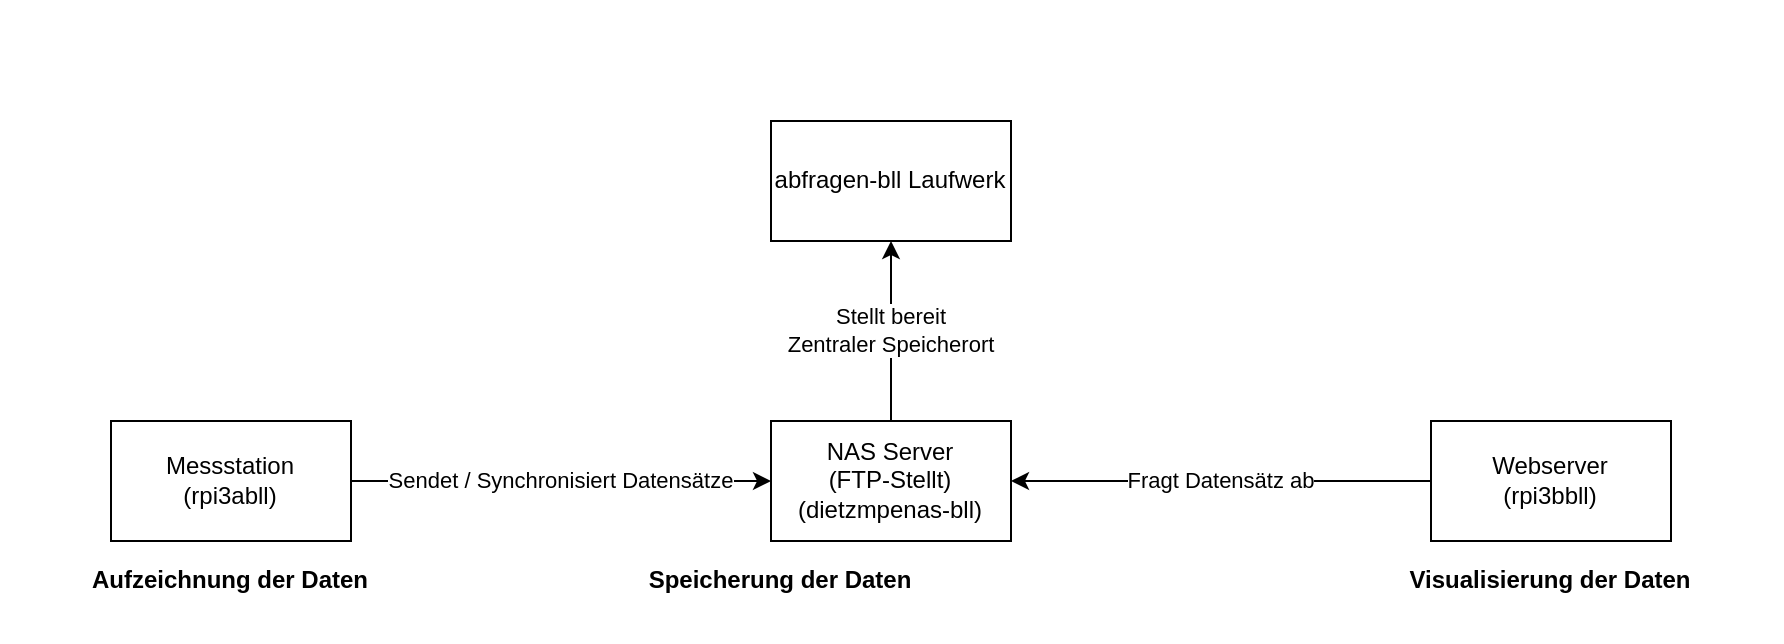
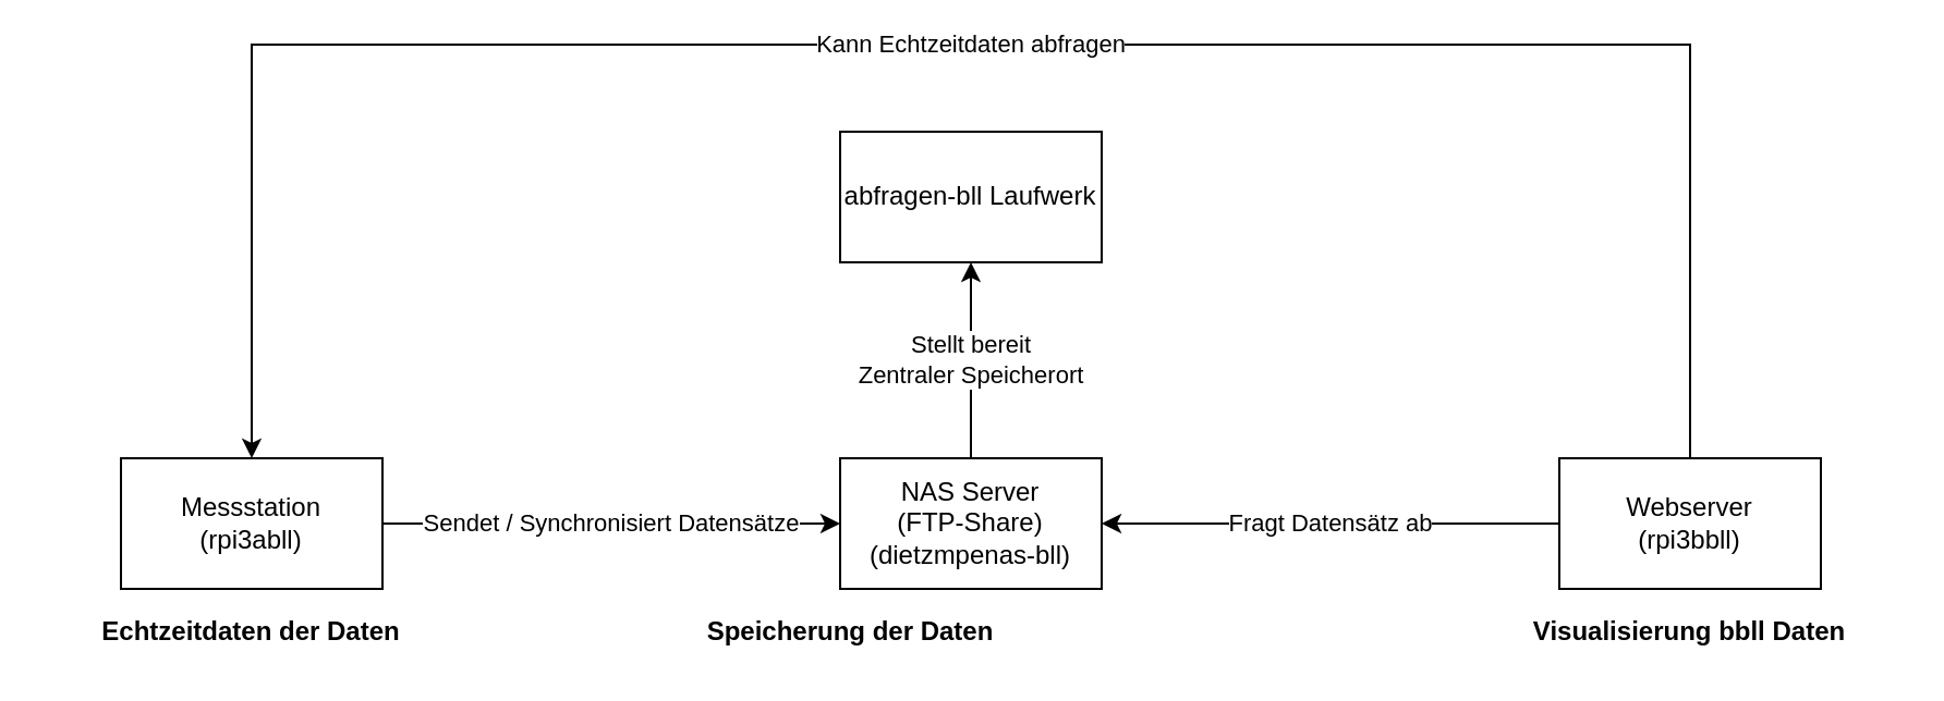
  <mxCell id="0" />
  <mxCell id="1" parent="0" />
  <mxCell id="2" value="Sendet / Synchronisiert Datensätze" style="edgeStyle=orthogonalEdgeStyle;rounded=0;orthogonalLoop=1;jettySize=auto;html=1;exitX=1;exitY=0.5;exitDx=0;exitDy=0;entryX=0;entryY=0.5;entryDx=0;entryDy=0;" parent="1" source="3" target="5" edge="1"><mxGeometry relative="1" as="geometry" /></mxCell>
  <mxCell id="3" value="Messstation&lt;br&gt;(rpi3abll)" style="rounded=0;whiteSpace=wrap;html=1;" parent="1" vertex="1"><mxGeometry x="55" y="210" width="120" height="60" as="geometry" /></mxCell>
  <mxCell id="4" value="Stellt bereit&lt;br&gt;Zentraler Speicherort" style="edgeStyle=orthogonalEdgeStyle;rounded=0;orthogonalLoop=1;jettySize=auto;html=1;exitX=0.5;exitY=0;exitDx=0;exitDy=0;entryX=0.5;entryY=1;entryDx=0;entryDy=0;" parent="1" source="5" target="9" edge="1"><mxGeometry relative="1" as="geometry" /></mxCell>
- <mxCell id="5" value="NAS Server&lt;br&gt;(FTP-Stellt)&lt;br&gt;(dietzmpenas-bll)" style="rounded=0;whiteSpace=wrap;html=1;" parent="1" vertex="1"><mxGeometry x="385" y="210" width="120" height="60" as="geometry" /></mxCell>
+ <mxCell id="5" value="NAS Server&lt;br&gt;(FTP-Share)&lt;br&gt;(dietzmpenas-bll)" style="rounded=0;whiteSpace=wrap;html=1;" parent="1" vertex="1"><mxGeometry x="385" y="210" width="120" height="60" as="geometry" /></mxCell>
  <mxCell id="6" value="Fragt Datensätz ab" style="edgeStyle=orthogonalEdgeStyle;rounded=0;orthogonalLoop=1;jettySize=auto;html=1;exitX=0;exitY=0.5;exitDx=0;exitDy=0;entryX=1;entryY=0.5;entryDx=0;entryDy=0;" parent="1" source="8" target="5" edge="1"><mxGeometry relative="1" as="geometry" /></mxCell>
+ <mxCell id="7" value="&lt;span style=&quot;color: rgb(0 , 0 , 0) ; font-family: &amp;#34;helvetica&amp;#34; ; font-size: 11px ; font-style: normal ; font-weight: 400 ; letter-spacing: normal ; text-align: center ; text-indent: 0px ; text-transform: none ; word-spacing: 0px ; background-color: rgb(255 , 255 , 255) ; display: inline ; float: none&quot;&gt;Kann Echtzeitdaten abfragen&lt;/span&gt;" style="edgeStyle=orthogonalEdgeStyle;rounded=0;orthogonalLoop=1;jettySize=auto;html=1;exitX=0.5;exitY=0;exitDx=0;exitDy=0;entryX=0.5;entryY=0;entryDx=0;entryDy=0;" parent="1" source="8" target="3" edge="1"><mxGeometry relative="1" as="geometry"><Array as="points"><mxPoint x="775" y="20" /><mxPoint x="115" y="20" /></Array></mxGeometry></mxCell>
  <mxCell id="8" value="Webserver&lt;br&gt;(rpi3bbll)" style="rounded=0;whiteSpace=wrap;html=1;" parent="1" vertex="1"><mxGeometry x="715" y="210" width="120" height="60" as="geometry" /></mxCell>
  <mxCell id="9" value="abfragen-bll Laufwerk" style="rounded=0;whiteSpace=wrap;html=1;" parent="1" vertex="1"><mxGeometry x="385" y="60" width="120" height="60" as="geometry" /></mxCell>
- <mxCell id="10" value="&lt;b&gt;Aufzeichnung der Daten&lt;/b&gt;" style="text;html=1;strokeColor=none;fillColor=none;align=center;verticalAlign=middle;whiteSpace=wrap;rounded=0;" parent="1" vertex="1"><mxGeometry x="20" y="280" width="190" height="20" as="geometry" /></mxCell>
- <mxCell id="11" value="&lt;b&gt;Visualisierung der Daten&lt;/b&gt;" style="text;html=1;strokeColor=none;fillColor=none;align=center;verticalAlign=middle;whiteSpace=wrap;rounded=0;" parent="1" vertex="1"><mxGeometry x="680" y="280" width="190" height="20" as="geometry" /></mxCell>
+ <mxCell id="10" value="&lt;b&gt;Echtzeitdaten der Daten&lt;/b&gt;" style="text;html=1;strokeColor=none;fillColor=none;align=center;verticalAlign=middle;whiteSpace=wrap;rounded=0;" parent="1" vertex="1"><mxGeometry x="20" y="280" width="190" height="20" as="geometry" /></mxCell>
+ <mxCell id="11" value="&lt;b&gt;Visualisierung bbll Daten&lt;/b&gt;" style="text;html=1;strokeColor=none;fillColor=none;align=center;verticalAlign=middle;whiteSpace=wrap;rounded=0;" parent="1" vertex="1"><mxGeometry x="680" y="280" width="190" height="20" as="geometry" /></mxCell>
  <mxCell id="12" value="&lt;b&gt;Speicherung der Daten&lt;/b&gt;" style="text;html=1;strokeColor=none;fillColor=none;align=center;verticalAlign=middle;whiteSpace=wrap;rounded=0;" parent="1" vertex="1"><mxGeometry x="295" y="280" width="190" height="20" as="geometry" /></mxCell>
